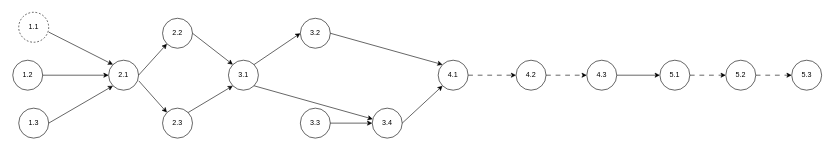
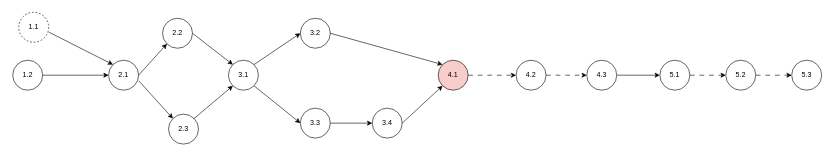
  <mxCell id="0" />
  <mxCell id="1" parent="0" />
  <mxCell id="2" value="1.1" style="ellipse;whiteSpace=wrap;html=1;aspect=fixed;dashed=1;" vertex="1" parent="1"><mxGeometry x="30" y="20" width="50" height="50" as="geometry" /></mxCell>
  <mxCell id="3" value="1.2" style="ellipse;whiteSpace=wrap;html=1;aspect=fixed;" vertex="1" parent="1"><mxGeometry x="20" y="100" width="50" height="50" as="geometry" /></mxCell>
- <mxCell id="4" value="1.3" style="ellipse;whiteSpace=wrap;html=1;aspect=fixed;" vertex="1" parent="1"><mxGeometry x="30" y="180" width="50" height="50" as="geometry" /></mxCell>
  <mxCell id="5" value="2.1" style="ellipse;whiteSpace=wrap;html=1;aspect=fixed;" vertex="1" parent="1"><mxGeometry x="180" y="100" width="50" height="50" as="geometry" /></mxCell>
  <mxCell id="6" value="" style="endArrow=classic;html=1;rounded=0;exitX=1.003;exitY=0.662;exitDx=0;exitDy=0;exitPerimeter=0;entryX=0;entryY=0;entryDx=0;entryDy=0;" edge="1" parent="1" source="2" target="5"><mxGeometry width="50" height="50" relative="1" as="geometry"><mxPoint x="160" y="70" as="sourcePoint" /><mxPoint x="210" y="20" as="targetPoint" /></mxGeometry></mxCell>
  <mxCell id="7" value="" style="endArrow=classic;html=1;rounded=0;exitX=1;exitY=0.5;exitDx=0;exitDy=0;entryX=0;entryY=0.5;entryDx=0;entryDy=0;" edge="1" parent="1" source="3" target="5"><mxGeometry width="50" height="50" relative="1" as="geometry"><mxPoint x="130" y="230" as="sourcePoint" /><mxPoint x="180" y="180" as="targetPoint" /></mxGeometry></mxCell>
- <mxCell id="8" value="" style="endArrow=classic;html=1;rounded=0;exitX=1;exitY=0.5;exitDx=0;exitDy=0;entryX=0;entryY=1;entryDx=0;entryDy=0;" edge="1" parent="1" source="4" target="5"><mxGeometry width="50" height="50" relative="1" as="geometry"><mxPoint x="170" y="270" as="sourcePoint" /><mxPoint x="220" y="220" as="targetPoint" /></mxGeometry></mxCell>
  <mxCell id="9" value="2.2" style="ellipse;whiteSpace=wrap;html=1;aspect=fixed;" vertex="1" parent="1"><mxGeometry x="270" y="30" width="50" height="50" as="geometry" /></mxCell>
- <mxCell id="10" value="2.3" style="ellipse;whiteSpace=wrap;html=1;aspect=fixed;" vertex="1" parent="1"><mxGeometry x="270" y="180" width="50" height="50" as="geometry" /></mxCell>
+ <mxCell id="10" value="2.3" style="ellipse;whiteSpace=wrap;html=1;aspect=fixed;" vertex="1" parent="1"><mxGeometry x="280" y="190" width="50" height="50" as="geometry" /></mxCell>
  <mxCell id="11" value="" style="endArrow=classic;html=1;rounded=0;exitX=1;exitY=0.5;exitDx=0;exitDy=0;entryX=0;entryY=1;entryDx=0;entryDy=0;" edge="1" parent="1" source="5" target="9"><mxGeometry width="50" height="50" relative="1" as="geometry"><mxPoint x="350" y="140" as="sourcePoint" /><mxPoint x="400" y="90" as="targetPoint" /></mxGeometry></mxCell>
  <mxCell id="12" value="" style="endArrow=classic;html=1;rounded=0;exitX=1.008;exitY=0.689;exitDx=0;exitDy=0;entryX=0;entryY=0;entryDx=0;entryDy=0;exitPerimeter=0;" edge="1" parent="1" source="5" target="10"><mxGeometry width="50" height="50" relative="1" as="geometry"><mxPoint x="210" y="270" as="sourcePoint" /><mxPoint x="260" y="220" as="targetPoint" /></mxGeometry></mxCell>
  <mxCell id="13" value="3.1" style="ellipse;whiteSpace=wrap;html=1;aspect=fixed;" vertex="1" parent="1"><mxGeometry x="380" y="100" width="50" height="50" as="geometry" /></mxCell>
  <mxCell id="14" value="3.2" style="ellipse;whiteSpace=wrap;html=1;aspect=fixed;" vertex="1" parent="1"><mxGeometry x="500" y="30" width="50" height="50" as="geometry" /></mxCell>
  <mxCell id="15" value="3.3" style="ellipse;whiteSpace=wrap;html=1;aspect=fixed;" vertex="1" parent="1"><mxGeometry x="500" y="180" width="50" height="50" as="geometry" /></mxCell>
  <mxCell id="16" value="3.4" style="ellipse;whiteSpace=wrap;html=1;aspect=fixed;" vertex="1" parent="1"><mxGeometry x="620" y="180" width="50" height="50" as="geometry" /></mxCell>
  <mxCell id="17" value="" style="endArrow=classic;html=1;rounded=0;exitX=1;exitY=0.5;exitDx=0;exitDy=0;entryX=0;entryY=0;entryDx=0;entryDy=0;" edge="1" parent="1" source="9" target="13"><mxGeometry width="50" height="50" relative="1" as="geometry"><mxPoint x="380" y="360" as="sourcePoint" /><mxPoint x="430" y="310" as="targetPoint" /></mxGeometry></mxCell>
  <mxCell id="18" value="" style="endArrow=classic;html=1;rounded=0;exitX=1;exitY=0;exitDx=0;exitDy=0;entryX=0;entryY=1;entryDx=0;entryDy=0;" edge="1" parent="1" source="10" target="13"><mxGeometry width="50" height="50" relative="1" as="geometry"><mxPoint x="350" y="340" as="sourcePoint" /><mxPoint x="400" y="290" as="targetPoint" /></mxGeometry></mxCell>
  <mxCell id="19" value="" style="endArrow=classic;html=1;rounded=0;exitX=1;exitY=0;exitDx=0;exitDy=0;entryX=0;entryY=0.5;entryDx=0;entryDy=0;" edge="1" parent="1" source="13" target="14"><mxGeometry width="50" height="50" relative="1" as="geometry"><mxPoint x="440" y="310" as="sourcePoint" /><mxPoint x="490" y="260" as="targetPoint" /></mxGeometry></mxCell>
- <mxCell id="20" value="" style="endArrow=classic;html=1;rounded=0;exitX=1;exitY=1;exitDx=0;exitDy=0;" edge="1" parent="1" source="13" target="16"><mxGeometry width="50" height="50" relative="1" as="geometry"><mxPoint x="440" y="350" as="sourcePoint" /><mxPoint x="490" y="300" as="targetPoint" /></mxGeometry></mxCell>
+ <mxCell id="20" value="" style="endArrow=classic;html=1;rounded=0;exitX=1;exitY=1;exitDx=0;exitDy=0;entryX=0;entryY=0.5;entryDx=0;entryDy=0;" edge="1" parent="1" source="13" target="15"><mxGeometry width="50" height="50" relative="1" as="geometry"><mxPoint x="440" y="350" as="sourcePoint" /><mxPoint x="490" y="300" as="targetPoint" /></mxGeometry></mxCell>
  <mxCell id="21" value="" style="endArrow=classic;html=1;rounded=0;exitX=1;exitY=0.5;exitDx=0;exitDy=0;entryX=0;entryY=0.5;entryDx=0;entryDy=0;" edge="1" parent="1" source="15" target="16"><mxGeometry width="50" height="50" relative="1" as="geometry"><mxPoint x="550" y="260" as="sourcePoint" /><mxPoint x="600" y="210" as="targetPoint" /></mxGeometry></mxCell>
  <mxCell id="22" style="edgeStyle=orthogonalEdgeStyle;rounded=0;orthogonalLoop=1;jettySize=auto;html=1;exitX=1;exitY=0.5;exitDx=0;exitDy=0;entryX=0;entryY=0.5;entryDx=0;entryDy=0;dashed=1;dashPattern=8 8;" edge="1" parent="1" source="23" target="27"><mxGeometry relative="1" as="geometry" /></mxCell>
- <mxCell id="23" value="4.1" style="ellipse;whiteSpace=wrap;html=1;aspect=fixed;" vertex="1" parent="1"><mxGeometry x="730" y="100" width="50" height="50" as="geometry" /></mxCell>
+ <mxCell id="23" value="4.1" style="ellipse;whiteSpace=wrap;html=1;aspect=fixed;fillColor=#f8cecc;" vertex="1" parent="1"><mxGeometry x="730" y="100" width="50" height="50" as="geometry" /></mxCell>
  <mxCell id="24" value="" style="endArrow=classic;html=1;rounded=0;exitX=1;exitY=0.5;exitDx=0;exitDy=0;entryX=0;entryY=0;entryDx=0;entryDy=0;" edge="1" parent="1" source="14" target="23"><mxGeometry width="50" height="50" relative="1" as="geometry"><mxPoint x="550" y="260" as="sourcePoint" /><mxPoint x="600" y="210" as="targetPoint" /></mxGeometry></mxCell>
  <mxCell id="25" value="" style="endArrow=classic;html=1;rounded=0;exitX=1;exitY=0.5;exitDx=0;exitDy=0;entryX=0;entryY=1;entryDx=0;entryDy=0;" edge="1" parent="1" source="16" target="23"><mxGeometry width="50" height="50" relative="1" as="geometry"><mxPoint x="550" y="260" as="sourcePoint" /><mxPoint x="600" y="210" as="targetPoint" /></mxGeometry></mxCell>
  <mxCell id="26" style="edgeStyle=orthogonalEdgeStyle;rounded=0;orthogonalLoop=1;jettySize=auto;html=1;exitX=1;exitY=0.5;exitDx=0;exitDy=0;entryX=0;entryY=0.5;entryDx=0;entryDy=0;dashed=1;dashPattern=8 8;" edge="1" parent="1" source="27" target="29"><mxGeometry relative="1" as="geometry" /></mxCell>
  <mxCell id="27" value="4.2" style="ellipse;whiteSpace=wrap;html=1;aspect=fixed;" vertex="1" parent="1"><mxGeometry x="860" y="100" width="50" height="50" as="geometry" /></mxCell>
  <mxCell id="28" style="edgeStyle=orthogonalEdgeStyle;rounded=0;orthogonalLoop=1;jettySize=auto;html=1;exitX=1;exitY=0.5;exitDx=0;exitDy=0;entryX=0;entryY=0.5;entryDx=0;entryDy=0;" edge="1" parent="1" source="29" target="31"><mxGeometry relative="1" as="geometry" /></mxCell>
  <mxCell id="29" value="4.3" style="ellipse;whiteSpace=wrap;html=1;aspect=fixed;" vertex="1" parent="1"><mxGeometry x="978" y="100" width="50" height="50" as="geometry" /></mxCell>
  <mxCell id="30" style="edgeStyle=orthogonalEdgeStyle;rounded=0;orthogonalLoop=1;jettySize=auto;html=1;exitX=1;exitY=0.5;exitDx=0;exitDy=0;entryX=0;entryY=0.5;entryDx=0;entryDy=0;dashed=1;dashPattern=8 8;" edge="1" parent="1" source="31" target="33"><mxGeometry relative="1" as="geometry" /></mxCell>
  <mxCell id="31" value="5.1" style="ellipse;whiteSpace=wrap;html=1;aspect=fixed;" vertex="1" parent="1"><mxGeometry x="1100" y="100" width="50" height="50" as="geometry" /></mxCell>
  <mxCell id="32" style="edgeStyle=orthogonalEdgeStyle;rounded=0;orthogonalLoop=1;jettySize=auto;html=1;exitX=1;exitY=0.5;exitDx=0;exitDy=0;entryX=0;entryY=0.5;entryDx=0;entryDy=0;dashed=1;dashPattern=8 8;" edge="1" parent="1" source="33" target="34"><mxGeometry relative="1" as="geometry" /></mxCell>
  <mxCell id="33" value="5.2" style="ellipse;whiteSpace=wrap;html=1;aspect=fixed;" vertex="1" parent="1"><mxGeometry x="1210" y="100" width="50" height="50" as="geometry" /></mxCell>
  <mxCell id="34" value="5.3" style="ellipse;whiteSpace=wrap;html=1;aspect=fixed;" vertex="1" parent="1"><mxGeometry x="1320" y="100" width="50" height="50" as="geometry" /></mxCell>
